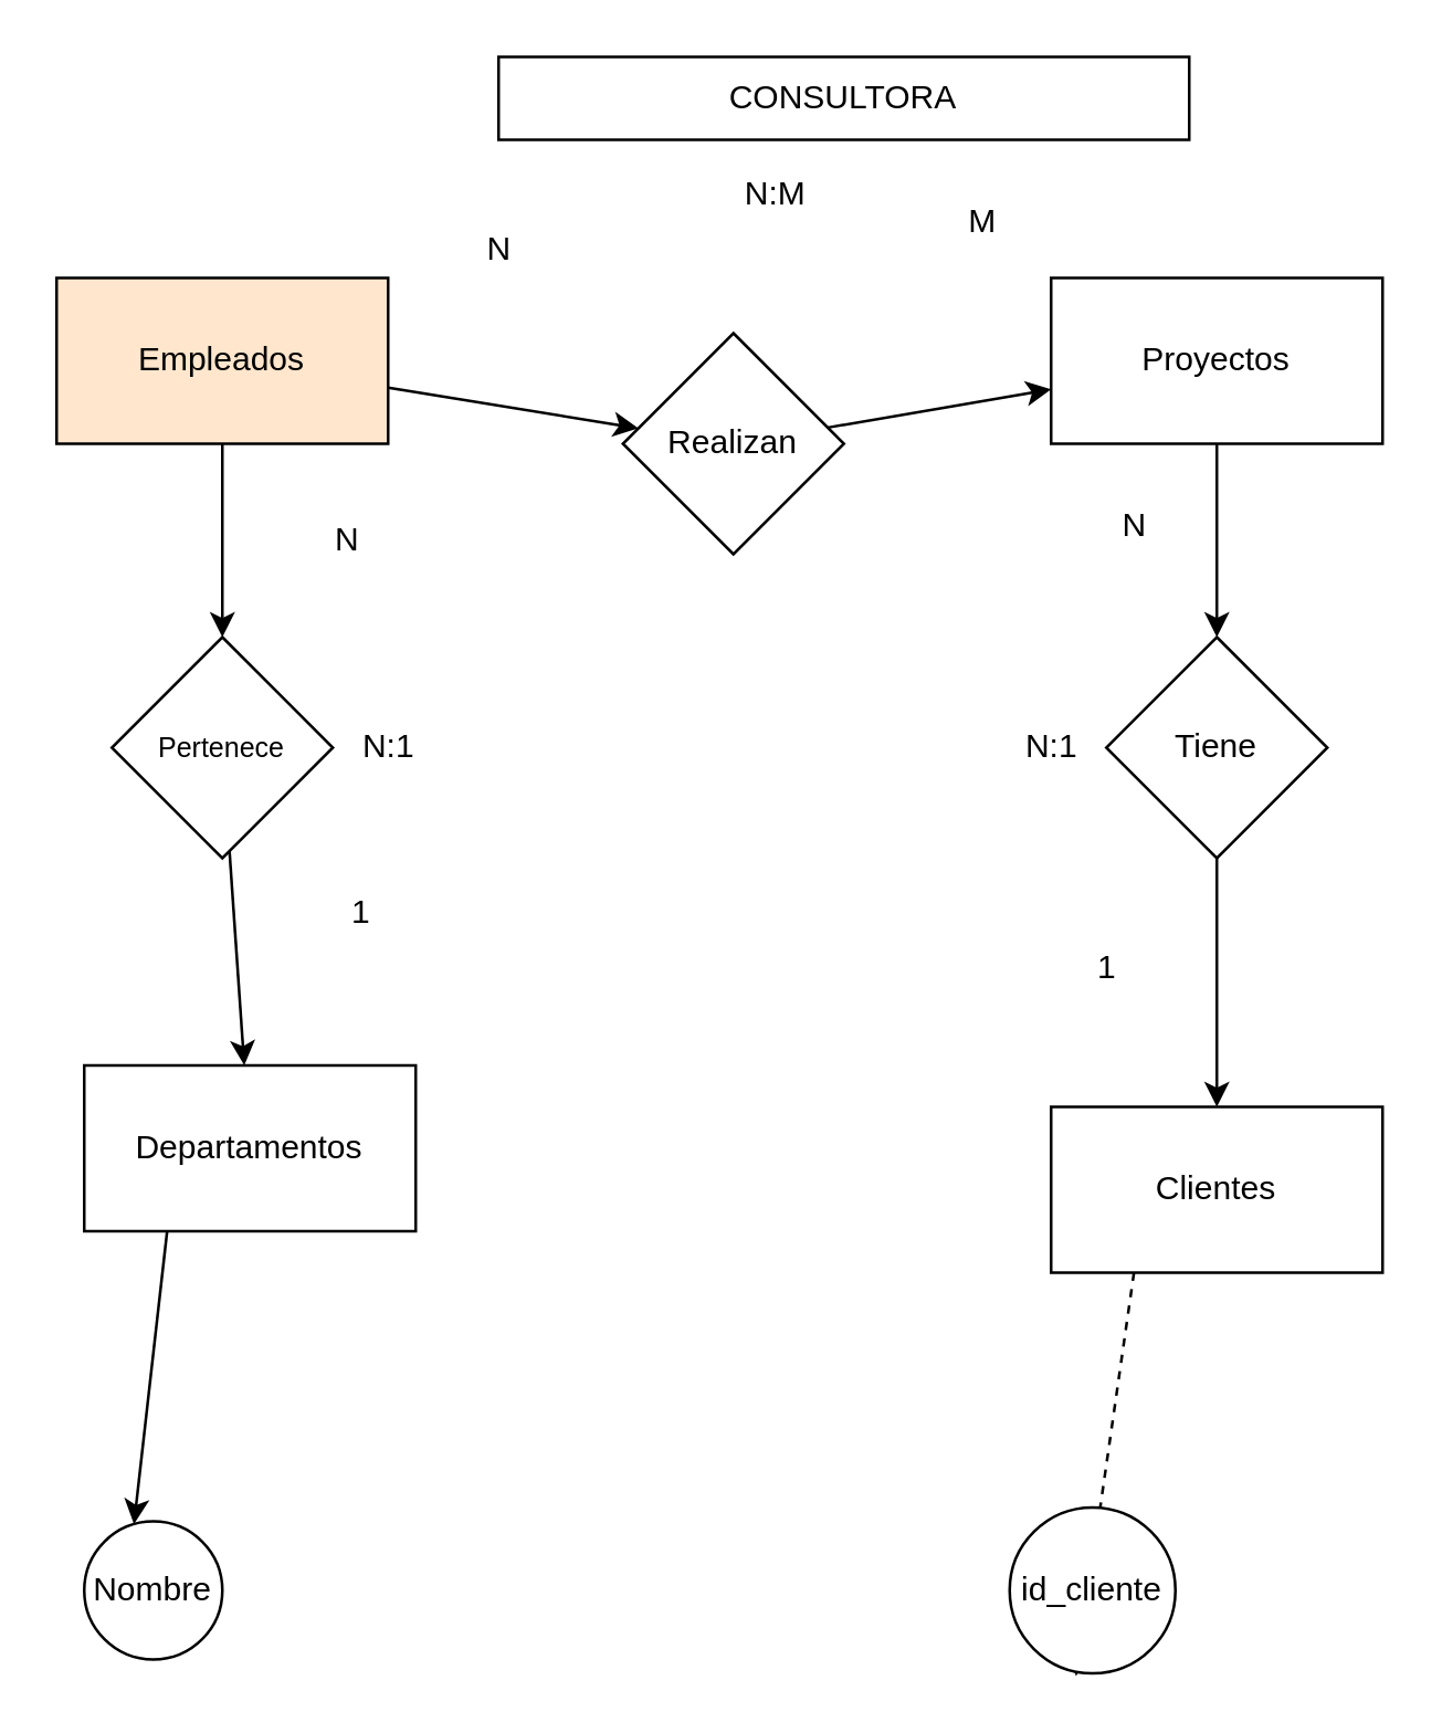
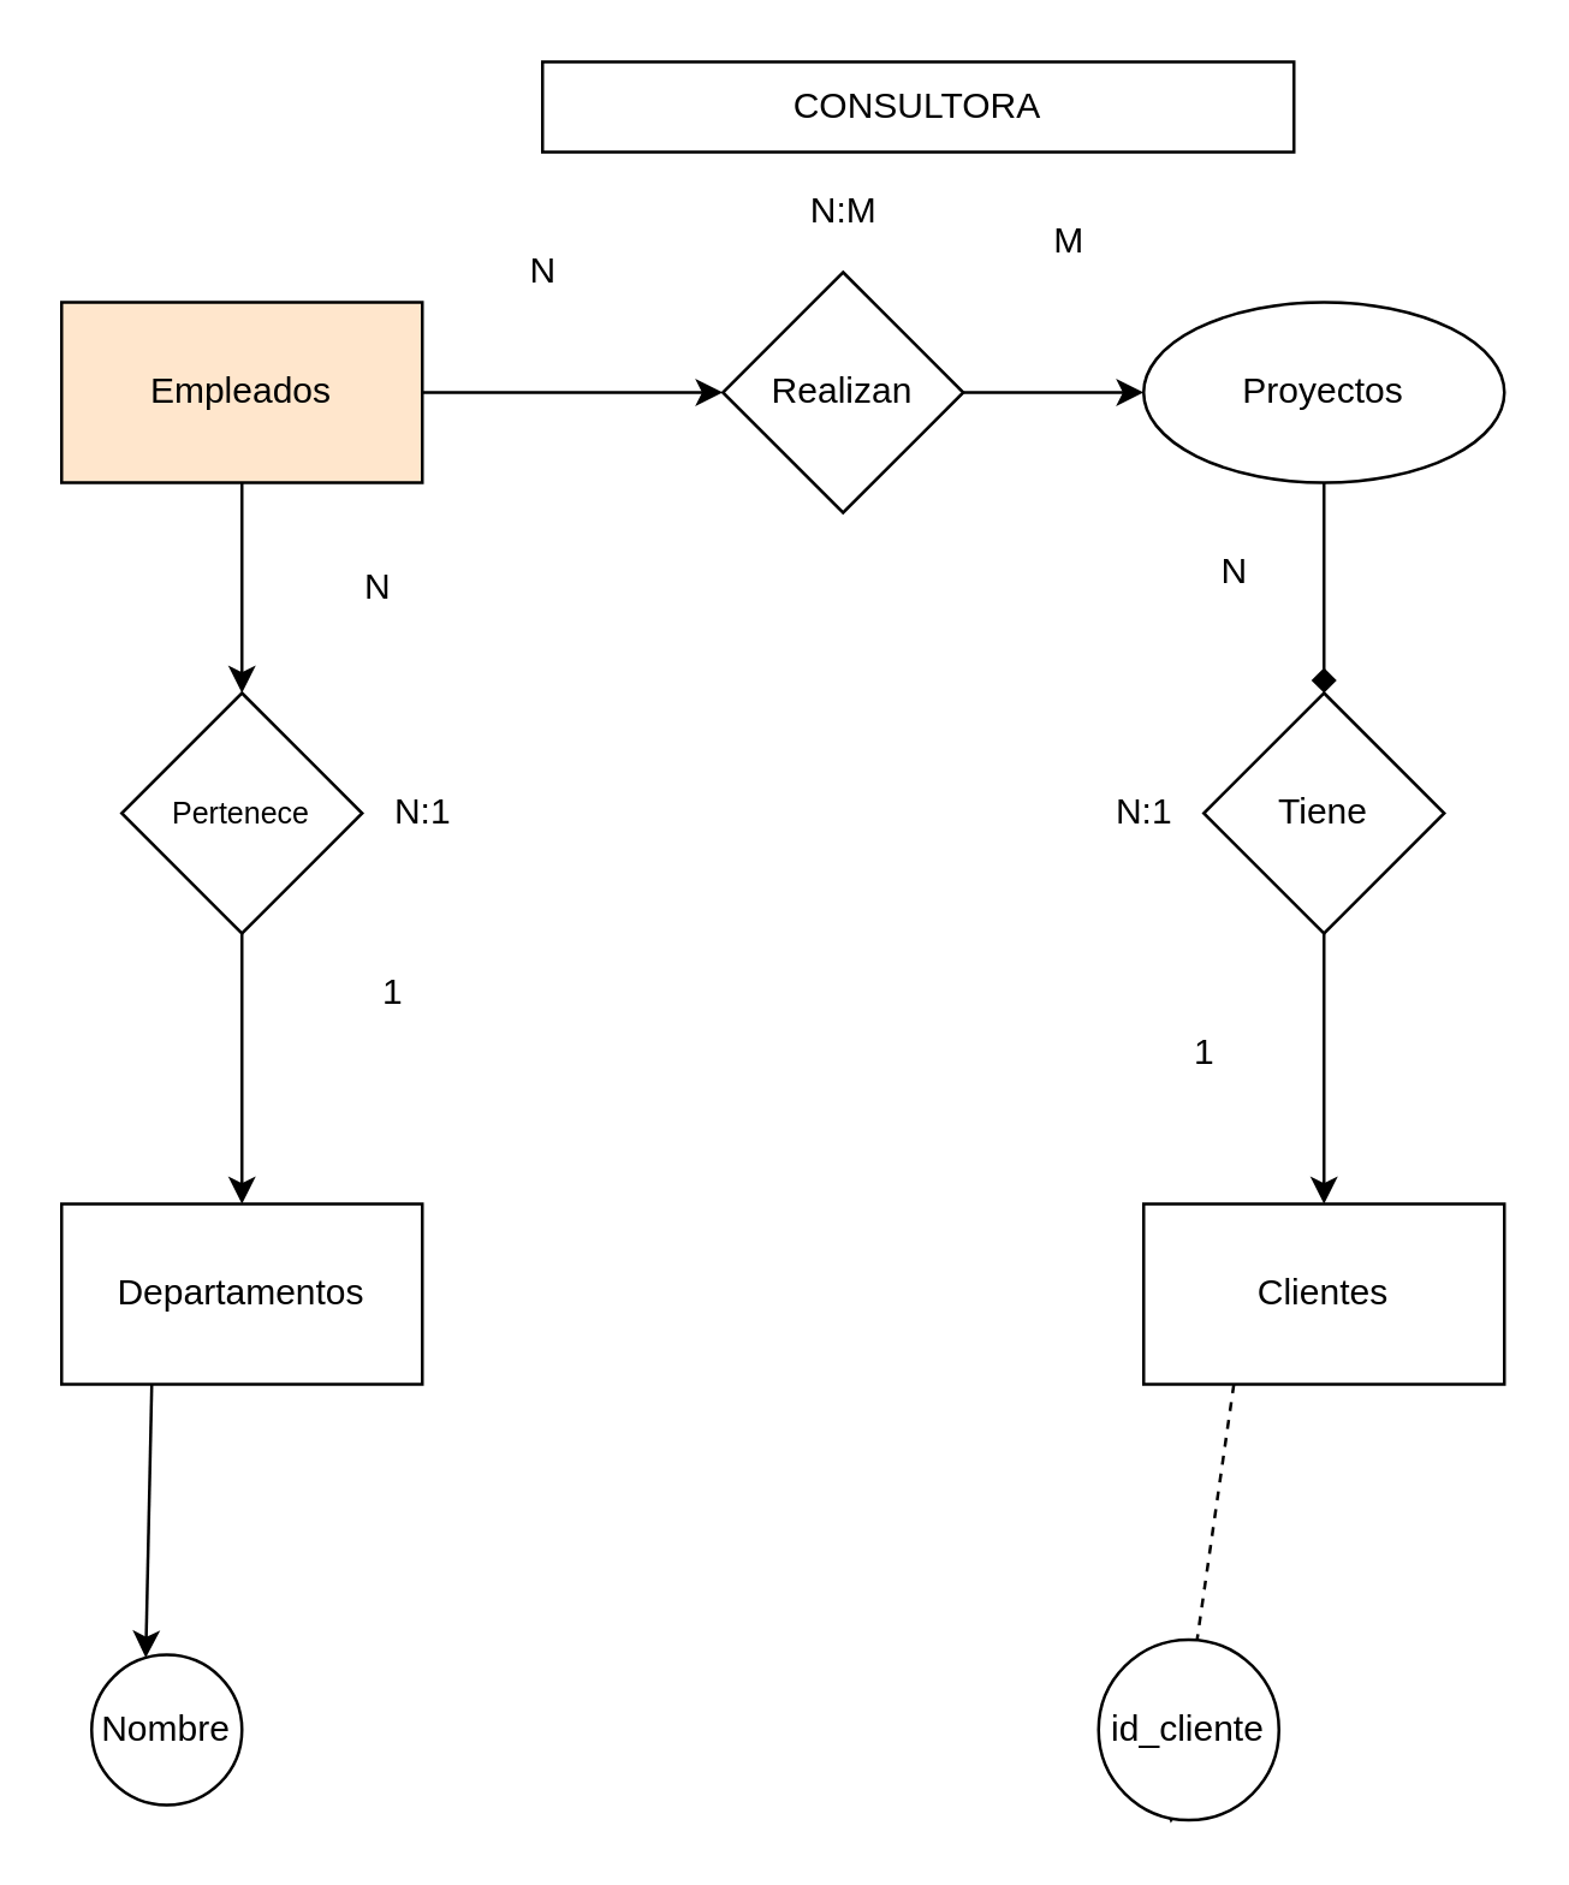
  <mxCell id="0" />
  <mxCell id="1" parent="0" />
  <mxCell id="2" value="" style="edgeStyle=none;rounded=0;orthogonalLoop=1;jettySize=auto;html=1;fontSize=12;" parent="1" source="4" target="6" edge="1"><mxGeometry relative="1" as="geometry" /></mxCell>
  <mxCell id="3" value="" style="edgeStyle=none;rounded=0;orthogonalLoop=1;jettySize=auto;html=1;fontSize=12;" parent="1" source="4" target="10" edge="1"><mxGeometry relative="1" as="geometry" /></mxCell>
  <mxCell id="4" value="&lt;span style=&quot;font-size: 12px;&quot;&gt;Empleados&lt;/span&gt;" style="rounded=0;whiteSpace=wrap;html=1;fontSize=8;fillColor=#ffe6cc;" parent="1" vertex="1"><mxGeometry x="20" y="100" width="120" height="60" as="geometry" /></mxCell>
  <mxCell id="5" value="" style="edgeStyle=none;rounded=0;orthogonalLoop=1;jettySize=auto;html=1;fontSize=10;" parent="1" source="6" target="8" edge="1"><mxGeometry relative="1" as="geometry" /></mxCell>
  <mxCell id="6" value="&lt;font style=&quot;font-size: 10px;&quot;&gt;Pertenece&lt;/font&gt;" style="rhombus;whiteSpace=wrap;html=1;fontSize=8;rounded=0;" parent="1" vertex="1"><mxGeometry x="40" y="230" width="80" height="80" as="geometry" /></mxCell>
  <mxCell id="7" style="edgeStyle=none;rounded=0;orthogonalLoop=1;jettySize=auto;html=1;exitX=0.25;exitY=1;exitDx=0;exitDy=0;entryX=0.36;entryY=0.02;entryDx=0;entryDy=0;entryPerimeter=0;" edge="1" parent="1" source="8" target="27"><mxGeometry relative="1" as="geometry" /></mxCell>
- <mxCell id="8" value="&lt;font style=&quot;font-size: 12px;&quot;&gt;Departamentos&lt;/font&gt;" style="whiteSpace=wrap;html=1;fontSize=8;rounded=0;" parent="1" vertex="1"><mxGeometry x="30" y="385" width="120" height="60" as="geometry" /></mxCell>
+ <mxCell id="8" value="&lt;font style=&quot;font-size: 12px;&quot;&gt;Departamentos&lt;/font&gt;" style="whiteSpace=wrap;html=1;fontSize=8;rounded=0;" parent="1" vertex="1"><mxGeometry x="20" y="400" width="120" height="60" as="geometry" /></mxCell>
  <mxCell id="9" value="" style="edgeStyle=none;rounded=0;orthogonalLoop=1;jettySize=auto;html=1;fontSize=12;" parent="1" source="10" target="12" edge="1"><mxGeometry relative="1" as="geometry" /></mxCell>
- <mxCell id="10" value="&lt;font style=&quot;font-size: 12px;&quot;&gt;Realizan&lt;/font&gt;" style="rhombus;whiteSpace=wrap;html=1;fontSize=8;rounded=0;" parent="1" vertex="1"><mxGeometry x="225" y="120" width="80" height="80" as="geometry" /></mxCell>
- <mxCell id="11" value="" style="edgeStyle=none;rounded=0;orthogonalLoop=1;jettySize=auto;html=1;fontSize=12;" parent="1" source="12" target="14" edge="1"><mxGeometry relative="1" as="geometry" /></mxCell>
- <mxCell id="12" value="&lt;font style=&quot;font-size: 12px;&quot;&gt;Proyectos&lt;/font&gt;" style="whiteSpace=wrap;html=1;fontSize=8;rounded=0;" parent="1" vertex="1"><mxGeometry x="380" y="100" width="120" height="60" as="geometry" /></mxCell>
+ <mxCell id="10" value="&lt;font style=&quot;font-size: 12px;&quot;&gt;Realizan&lt;/font&gt;" style="rhombus;whiteSpace=wrap;html=1;fontSize=8;rounded=0;" parent="1" vertex="1"><mxGeometry x="240" y="90" width="80" height="80" as="geometry" /></mxCell>
+ <mxCell id="11" value="" style="edgeStyle=none;rounded=0;orthogonalLoop=1;jettySize=auto;html=1;fontSize=12;endArrow=diamond;" parent="1" source="12" target="14" edge="1"><mxGeometry relative="1" as="geometry" /></mxCell>
+ <mxCell id="12" value="&lt;font style=&quot;font-size: 12px;&quot;&gt;Proyectos&lt;/font&gt;" style="ellipse;whiteSpace=wrap;html=1;fontSize=8;" parent="1" vertex="1"><mxGeometry x="380" y="100" width="120" height="60" as="geometry" /></mxCell>
  <mxCell id="13" value="" style="edgeStyle=none;rounded=0;orthogonalLoop=1;jettySize=auto;html=1;fontSize=12;" parent="1" source="14" target="16" edge="1"><mxGeometry relative="1" as="geometry" /></mxCell>
  <mxCell id="14" value="&lt;font style=&quot;font-size: 12px;&quot;&gt;Tiene&lt;/font&gt;" style="rhombus;whiteSpace=wrap;html=1;fontSize=8;rounded=0;" parent="1" vertex="1"><mxGeometry x="400" y="230" width="80" height="80" as="geometry" /></mxCell>
  <mxCell id="15" style="edgeStyle=none;rounded=0;orthogonalLoop=1;jettySize=auto;html=1;exitX=0.25;exitY=1;exitDx=0;exitDy=0;entryX=0.4;entryY=1.017;entryDx=0;entryDy=0;entryPerimeter=0;dashed=1;" edge="1" parent="1" source="16" target="28"><mxGeometry relative="1" as="geometry" /></mxCell>
  <mxCell id="16" value="&lt;font style=&quot;font-size: 12px;&quot;&gt;Clientes&lt;/font&gt;" style="whiteSpace=wrap;html=1;fontSize=8;rounded=0;" parent="1" vertex="1"><mxGeometry x="380" y="400" width="120" height="60" as="geometry" /></mxCell>
  <mxCell id="17" value="N" style="text;html=1;align=center;verticalAlign=middle;resizable=0;points=[];autosize=1;strokeColor=none;fillColor=none;fontSize=12;" parent="1" vertex="1"><mxGeometry x="110" y="180" width="30" height="30" as="geometry" /></mxCell>
  <mxCell id="18" value="1" style="text;html=1;align=center;verticalAlign=middle;resizable=0;points=[];autosize=1;strokeColor=none;fillColor=none;fontSize=12;" parent="1" vertex="1"><mxGeometry x="115" y="315" width="30" height="30" as="geometry" /></mxCell>
  <mxCell id="19" value="N:1" style="text;html=1;align=center;verticalAlign=middle;resizable=0;points=[];autosize=1;strokeColor=none;fillColor=none;fontSize=12;" parent="1" vertex="1"><mxGeometry x="120" y="255" width="40" height="30" as="geometry" /></mxCell>
  <mxCell id="20" value="CONSULTORA" style="whiteSpace=wrap;html=1;fontSize=12;" parent="1" vertex="1"><mxGeometry x="180" width="250" height="30" as="geometry" y="20" /></mxCell>
  <mxCell id="21" value="N" style="text;html=1;align=center;verticalAlign=middle;resizable=0;points=[];autosize=1;strokeColor=none;fillColor=none;" parent="1" vertex="1"><mxGeometry x="165" y="75" width="30" height="30" as="geometry" /></mxCell>
  <mxCell id="22" value="M" style="text;html=1;align=center;verticalAlign=middle;resizable=0;points=[];autosize=1;strokeColor=none;fillColor=none;" parent="1" vertex="1"><mxGeometry x="340" y="65" width="30" height="30" as="geometry" /></mxCell>
  <mxCell id="23" value="N:M" style="text;html=1;align=center;verticalAlign=middle;resizable=0;points=[];autosize=1;strokeColor=none;fillColor=none;" parent="1" vertex="1"><mxGeometry x="255" y="55" width="50" height="30" as="geometry" /></mxCell>
  <mxCell id="24" value="N" style="text;html=1;align=center;verticalAlign=middle;resizable=0;points=[];autosize=1;strokeColor=none;fillColor=none;" parent="1" vertex="1"><mxGeometry x="395" y="175" width="30" height="30" as="geometry" /></mxCell>
  <mxCell id="25" value="1" style="text;html=1;align=center;verticalAlign=middle;resizable=0;points=[];autosize=1;strokeColor=none;fillColor=none;" parent="1" vertex="1"><mxGeometry x="385" y="335" width="30" height="30" as="geometry" /></mxCell>
  <mxCell id="26" value="N:1" style="text;html=1;align=center;verticalAlign=middle;resizable=0;points=[];autosize=1;strokeColor=none;fillColor=none;" parent="1" vertex="1"><mxGeometry x="360" y="255" width="40" height="30" as="geometry" /></mxCell>
  <mxCell id="27" value="Nombre" style="ellipse;whiteSpace=wrap;html=1;aspect=fixed;" vertex="1" parent="1"><mxGeometry x="30" y="550" width="50" height="50" as="geometry" /></mxCell>
  <mxCell id="28" value="id_cliente" style="ellipse;whiteSpace=wrap;html=1;aspect=fixed;" vertex="1" parent="1"><mxGeometry x="365" y="545" width="60" height="60" as="geometry" /></mxCell>
